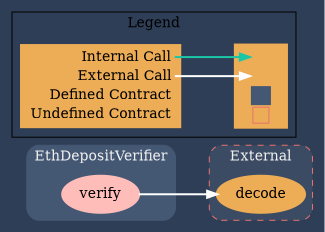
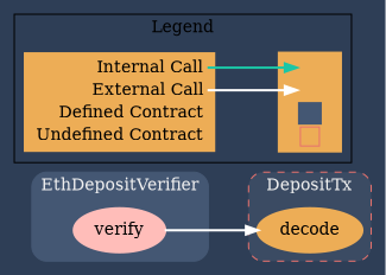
  digraph {
    bgcolor="#2e3e56"
    compound=true
    rankdir=LR
    node [color="#edad56" fillcolor="#edad56" penwidth=3 style=filled]
    edge [color=white fontname="helvetica Neue Ultra Light" penwidth=2]
    n1 [label=decode]
    n2 [color="#ffbdb9" fillcolor="#ffbdb9" label=verify]
    n3 [label=<<table border="0" cellpadding="2" cellspacing="0" cellborder="0">   <tr><td align="right" port="i1">Internal Call</td></tr>   <tr><td align="right" port="i2">External Call</td></tr>   <tr><td align="right" port="i3">Defined Contract</td></tr>   <tr><td align="right" port="i4">Undefined Contract</td></tr>   </table>> shape=plaintext]
    n4 [label=<<table border="0" cellpadding="2" cellspacing="0" cellborder="0">   <tr><td port="i1">&nbsp;&nbsp;&nbsp;</td></tr>   <tr><td port="i2">&nbsp;&nbsp;&nbsp;</td></tr>   <tr><td port="i3" bgcolor="#445773">&nbsp;&nbsp;&nbsp;</td></tr>   <tr><td port="i4">     <table border="1" cellborder="0" cellspacing="0" cellpadding="7" color="#e8726d">       <tr>        <td></td>       </tr>      </table>   </td></tr>   </table>> shape=plaintext]
    subgraph cluster_1 {
      bgcolor="#3b4b63"
      color="#e8726d"
      fontcolor="#f0f0f0"
-     label=External
+     label=DepositTx
      style="rounded,dashed"
      n1
    }
    subgraph cluster_2 {
      bgcolor="#445773"
      color="#445773"
      fontcolor="#f0f0f0"
      label=EthDepositVerifier
      style=rounded
      n2
    }
    subgraph cluster_3 {
      label=Legend
      n3
      n4
    }
    n2 -> n1
    n3 -> n4 [color="#1bc6a6" headport="i1:w" tailport="i1:e"]
    n3 -> n4 [headport="i2:w" tailport="i2:e"]
  }
